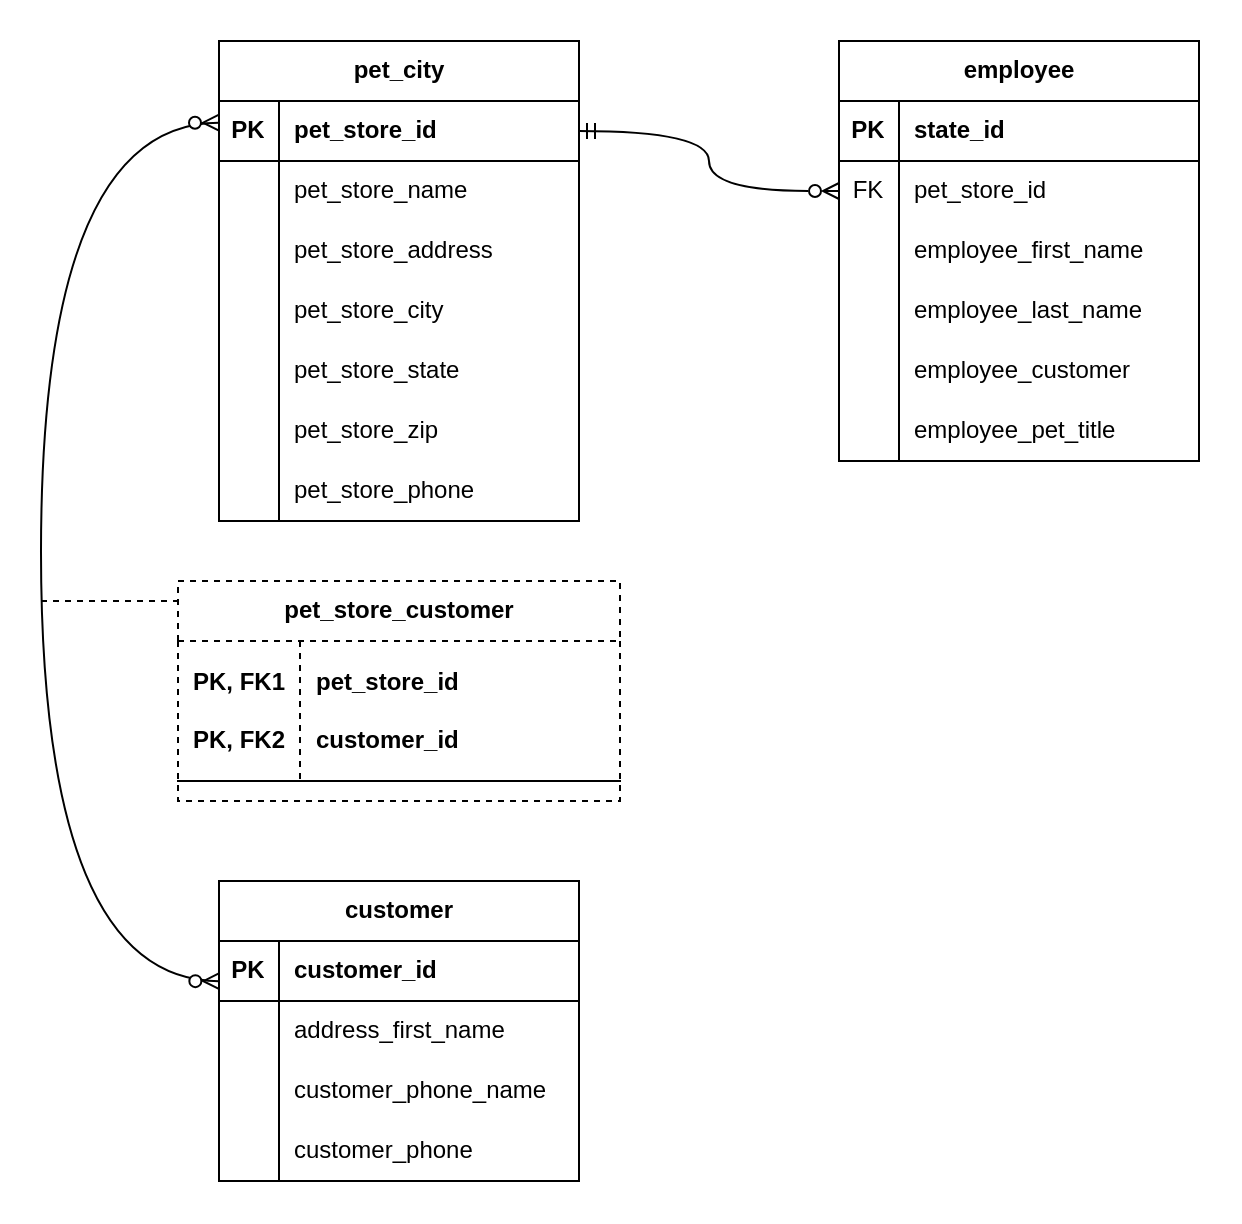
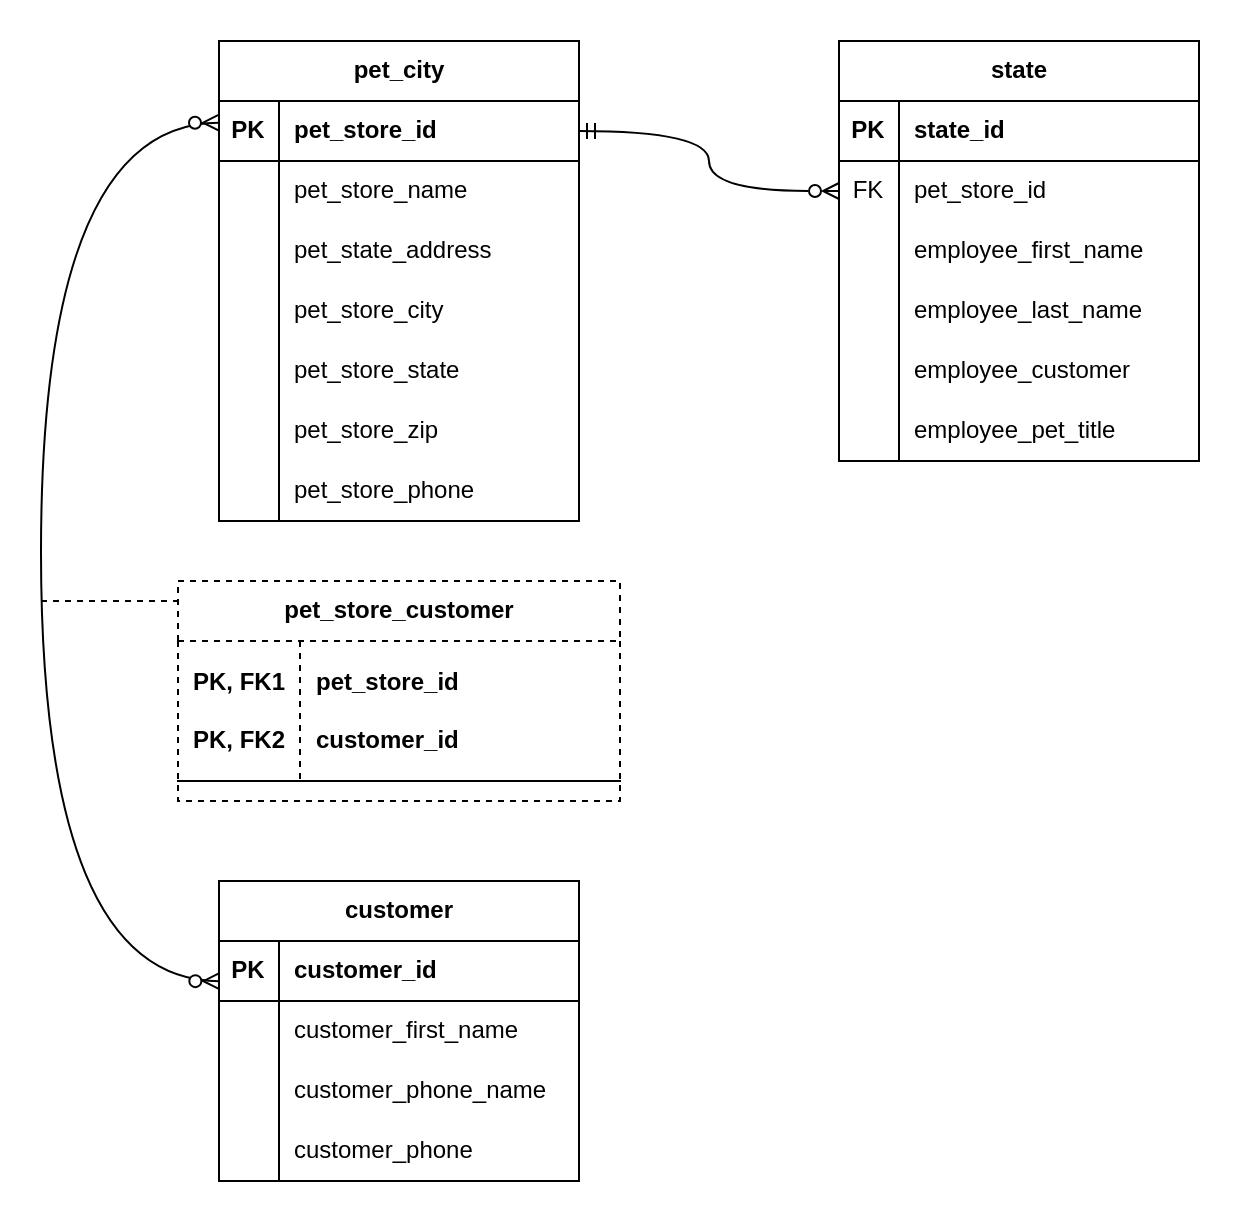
  <mxCell id="0" />
  <mxCell id="1" parent="0" />
  <mxCell id="2" value="pet_city" style="shape=table;startSize=30;container=1;collapsible=1;childLayout=tableLayout;fixedRows=1;rowLines=0;fontStyle=1;align=center;resizeLast=1;html=1;" vertex="1" parent="1"><mxGeometry x="109" y="20" width="180" height="240" as="geometry" /></mxCell>
  <mxCell id="3" value="" style="shape=tableRow;horizontal=0;startSize=0;swimlaneHead=0;swimlaneBody=0;fillColor=none;collapsible=0;dropTarget=0;points=[[0,0.5],[1,0.5]];portConstraint=eastwest;top=0;left=0;right=0;bottom=1;" vertex="1" parent="2"><mxGeometry y="30" width="180" height="30" as="geometry" /></mxCell>
  <mxCell id="4" value="PK" style="shape=partialRectangle;connectable=0;fillColor=none;top=0;left=0;bottom=0;right=0;fontStyle=1;overflow=hidden;whiteSpace=wrap;html=1;" vertex="1" parent="3"><mxGeometry width="30" height="30" as="geometry"><mxRectangle width="30" height="30" as="alternateBounds" /></mxGeometry></mxCell>
  <mxCell id="5" value="pet_store_id" style="shape=partialRectangle;connectable=0;fillColor=none;top=0;left=0;bottom=0;right=0;align=left;spacingLeft=6;fontStyle=1;overflow=hidden;whiteSpace=wrap;html=1;" vertex="1" parent="3"><mxGeometry x="30" width="150" height="30" as="geometry"><mxRectangle width="150" height="30" as="alternateBounds" /></mxGeometry></mxCell>
  <mxCell id="6" value="" style="shape=tableRow;horizontal=0;startSize=0;swimlaneHead=0;swimlaneBody=0;fillColor=none;collapsible=0;dropTarget=0;points=[[0,0.5],[1,0.5]];portConstraint=eastwest;top=0;left=0;right=0;bottom=0;" vertex="1" parent="2"><mxGeometry y="60" width="180" height="30" as="geometry" /></mxCell>
  <mxCell id="7" value="" style="shape=partialRectangle;connectable=0;fillColor=none;top=0;left=0;bottom=0;right=0;editable=1;overflow=hidden;whiteSpace=wrap;html=1;" vertex="1" parent="6"><mxGeometry width="30" height="30" as="geometry"><mxRectangle width="30" height="30" as="alternateBounds" /></mxGeometry></mxCell>
  <mxCell id="8" value="pet_store_name" style="shape=partialRectangle;connectable=0;fillColor=none;top=0;left=0;bottom=0;right=0;align=left;spacingLeft=6;overflow=hidden;whiteSpace=wrap;html=1;" vertex="1" parent="6"><mxGeometry x="30" width="150" height="30" as="geometry"><mxRectangle width="150" height="30" as="alternateBounds" /></mxGeometry></mxCell>
  <mxCell id="9" value="" style="shape=tableRow;horizontal=0;startSize=0;swimlaneHead=0;swimlaneBody=0;fillColor=none;collapsible=0;dropTarget=0;points=[[0,0.5],[1,0.5]];portConstraint=eastwest;top=0;left=0;right=0;bottom=0;" vertex="1" parent="2"><mxGeometry y="90" width="180" height="30" as="geometry" /></mxCell>
  <mxCell id="10" value="" style="shape=partialRectangle;connectable=0;fillColor=none;top=0;left=0;bottom=0;right=0;editable=1;overflow=hidden;whiteSpace=wrap;html=1;" vertex="1" parent="9"><mxGeometry width="30" height="30" as="geometry"><mxRectangle width="30" height="30" as="alternateBounds" /></mxGeometry></mxCell>
- <mxCell id="11" value="pet_store_address" style="shape=partialRectangle;connectable=0;fillColor=none;top=0;left=0;bottom=0;right=0;align=left;spacingLeft=6;overflow=hidden;whiteSpace=wrap;html=1;" vertex="1" parent="9"><mxGeometry x="30" width="150" height="30" as="geometry"><mxRectangle width="150" height="30" as="alternateBounds" /></mxGeometry></mxCell>
+ <mxCell id="11" value="pet_state_address" style="shape=partialRectangle;connectable=0;fillColor=none;top=0;left=0;bottom=0;right=0;align=left;spacingLeft=6;overflow=hidden;whiteSpace=wrap;html=1;" vertex="1" parent="9"><mxGeometry x="30" width="150" height="30" as="geometry"><mxRectangle width="150" height="30" as="alternateBounds" /></mxGeometry></mxCell>
  <mxCell id="12" value="" style="shape=tableRow;horizontal=0;startSize=0;swimlaneHead=0;swimlaneBody=0;fillColor=none;collapsible=0;dropTarget=0;points=[[0,0.5],[1,0.5]];portConstraint=eastwest;top=0;left=0;right=0;bottom=0;" vertex="1" parent="2"><mxGeometry y="120" width="180" height="30" as="geometry" /></mxCell>
  <mxCell id="13" value="" style="shape=partialRectangle;connectable=0;fillColor=none;top=0;left=0;bottom=0;right=0;editable=1;overflow=hidden;whiteSpace=wrap;html=1;" vertex="1" parent="12"><mxGeometry width="30" height="30" as="geometry"><mxRectangle width="30" height="30" as="alternateBounds" /></mxGeometry></mxCell>
  <mxCell id="14" value="pet_store_city" style="shape=partialRectangle;connectable=0;fillColor=none;top=0;left=0;bottom=0;right=0;align=left;spacingLeft=6;overflow=hidden;whiteSpace=wrap;html=1;" vertex="1" parent="12"><mxGeometry x="30" width="150" height="30" as="geometry"><mxRectangle width="150" height="30" as="alternateBounds" /></mxGeometry></mxCell>
  <mxCell id="15" style="shape=tableRow;horizontal=0;startSize=0;swimlaneHead=0;swimlaneBody=0;fillColor=none;collapsible=0;dropTarget=0;points=[[0,0.5],[1,0.5]];portConstraint=eastwest;top=0;left=0;right=0;bottom=0;" vertex="1" parent="2"><mxGeometry y="150" width="180" height="30" as="geometry" /></mxCell>
  <mxCell id="16" style="shape=partialRectangle;connectable=0;fillColor=none;top=0;left=0;bottom=0;right=0;editable=1;overflow=hidden;whiteSpace=wrap;html=1;" vertex="1" parent="15"><mxGeometry width="30" height="30" as="geometry"><mxRectangle width="30" height="30" as="alternateBounds" /></mxGeometry></mxCell>
  <mxCell id="17" value="pet_store_state" style="shape=partialRectangle;connectable=0;fillColor=none;top=0;left=0;bottom=0;right=0;align=left;spacingLeft=6;overflow=hidden;whiteSpace=wrap;html=1;" vertex="1" parent="15"><mxGeometry x="30" width="150" height="30" as="geometry"><mxRectangle width="150" height="30" as="alternateBounds" /></mxGeometry></mxCell>
  <mxCell id="18" style="shape=tableRow;horizontal=0;startSize=0;swimlaneHead=0;swimlaneBody=0;fillColor=none;collapsible=0;dropTarget=0;points=[[0,0.5],[1,0.5]];portConstraint=eastwest;top=0;left=0;right=0;bottom=0;" vertex="1" parent="2"><mxGeometry y="180" width="180" height="30" as="geometry" /></mxCell>
  <mxCell id="19" style="shape=partialRectangle;connectable=0;fillColor=none;top=0;left=0;bottom=0;right=0;editable=1;overflow=hidden;whiteSpace=wrap;html=1;" vertex="1" parent="18"><mxGeometry width="30" height="30" as="geometry"><mxRectangle width="30" height="30" as="alternateBounds" /></mxGeometry></mxCell>
  <mxCell id="20" value="pet_store_zip" style="shape=partialRectangle;connectable=0;fillColor=none;top=0;left=0;bottom=0;right=0;align=left;spacingLeft=6;overflow=hidden;whiteSpace=wrap;html=1;" vertex="1" parent="18"><mxGeometry x="30" width="150" height="30" as="geometry"><mxRectangle width="150" height="30" as="alternateBounds" /></mxGeometry></mxCell>
  <mxCell id="21" style="shape=tableRow;horizontal=0;startSize=0;swimlaneHead=0;swimlaneBody=0;fillColor=none;collapsible=0;dropTarget=0;points=[[0,0.5],[1,0.5]];portConstraint=eastwest;top=0;left=0;right=0;bottom=0;" vertex="1" parent="2"><mxGeometry y="210" width="180" height="30" as="geometry" /></mxCell>
  <mxCell id="22" style="shape=partialRectangle;connectable=0;fillColor=none;top=0;left=0;bottom=0;right=0;editable=1;overflow=hidden;whiteSpace=wrap;html=1;" vertex="1" parent="21"><mxGeometry width="30" height="30" as="geometry"><mxRectangle width="30" height="30" as="alternateBounds" /></mxGeometry></mxCell>
  <mxCell id="23" value="pet_store_phone" style="shape=partialRectangle;connectable=0;fillColor=none;top=0;left=0;bottom=0;right=0;align=left;spacingLeft=6;overflow=hidden;whiteSpace=wrap;html=1;" vertex="1" parent="21"><mxGeometry x="30" width="150" height="30" as="geometry"><mxRectangle width="150" height="30" as="alternateBounds" /></mxGeometry></mxCell>
- <mxCell id="24" value="employee" style="shape=table;startSize=30;container=1;collapsible=1;childLayout=tableLayout;fixedRows=1;rowLines=0;fontStyle=1;align=center;resizeLast=1;html=1;" vertex="1" parent="1"><mxGeometry x="419" y="20" width="180" height="210" as="geometry" /></mxCell>
+ <mxCell id="24" value="state" style="shape=table;startSize=30;container=1;collapsible=1;childLayout=tableLayout;fixedRows=1;rowLines=0;fontStyle=1;align=center;resizeLast=1;html=1;" vertex="1" parent="1"><mxGeometry x="419" y="20" width="180" height="210" as="geometry" /></mxCell>
  <mxCell id="25" value="" style="shape=tableRow;horizontal=0;startSize=0;swimlaneHead=0;swimlaneBody=0;fillColor=none;collapsible=0;dropTarget=0;points=[[0,0.5],[1,0.5]];portConstraint=eastwest;top=0;left=0;right=0;bottom=1;" vertex="1" parent="24"><mxGeometry y="30" width="180" height="30" as="geometry" /></mxCell>
  <mxCell id="26" value="PK" style="shape=partialRectangle;connectable=0;fillColor=none;top=0;left=0;bottom=0;right=0;fontStyle=1;overflow=hidden;whiteSpace=wrap;html=1;" vertex="1" parent="25"><mxGeometry width="30" height="30" as="geometry"><mxRectangle width="30" height="30" as="alternateBounds" /></mxGeometry></mxCell>
  <mxCell id="27" value="state_id" style="shape=partialRectangle;connectable=0;fillColor=none;top=0;left=0;bottom=0;right=0;align=left;spacingLeft=6;fontStyle=1;overflow=hidden;whiteSpace=wrap;html=1;" vertex="1" parent="25"><mxGeometry x="30" width="150" height="30" as="geometry"><mxRectangle width="150" height="30" as="alternateBounds" /></mxGeometry></mxCell>
  <mxCell id="28" value="" style="shape=tableRow;horizontal=0;startSize=0;swimlaneHead=0;swimlaneBody=0;fillColor=none;collapsible=0;dropTarget=0;points=[[0,0.5],[1,0.5]];portConstraint=eastwest;top=0;left=0;right=0;bottom=0;" vertex="1" parent="24"><mxGeometry y="60" width="180" height="30" as="geometry" /></mxCell>
  <mxCell id="29" value="FK" style="shape=partialRectangle;connectable=0;fillColor=none;top=0;left=0;bottom=0;right=0;editable=1;overflow=hidden;whiteSpace=wrap;html=1;" vertex="1" parent="28"><mxGeometry width="30" height="30" as="geometry"><mxRectangle width="30" height="30" as="alternateBounds" /></mxGeometry></mxCell>
  <mxCell id="30" value="pet_store_id" style="shape=partialRectangle;connectable=0;fillColor=none;top=0;left=0;bottom=0;right=0;align=left;spacingLeft=6;overflow=hidden;whiteSpace=wrap;html=1;" vertex="1" parent="28"><mxGeometry x="30" width="150" height="30" as="geometry"><mxRectangle width="150" height="30" as="alternateBounds" /></mxGeometry></mxCell>
  <mxCell id="31" value="" style="shape=tableRow;horizontal=0;startSize=0;swimlaneHead=0;swimlaneBody=0;fillColor=none;collapsible=0;dropTarget=0;points=[[0,0.5],[1,0.5]];portConstraint=eastwest;top=0;left=0;right=0;bottom=0;" vertex="1" parent="24"><mxGeometry y="90" width="180" height="30" as="geometry" /></mxCell>
  <mxCell id="32" value="" style="shape=partialRectangle;connectable=0;fillColor=none;top=0;left=0;bottom=0;right=0;editable=1;overflow=hidden;whiteSpace=wrap;html=1;" vertex="1" parent="31"><mxGeometry width="30" height="30" as="geometry"><mxRectangle width="30" height="30" as="alternateBounds" /></mxGeometry></mxCell>
  <mxCell id="33" value="employee_first_name" style="shape=partialRectangle;connectable=0;fillColor=none;top=0;left=0;bottom=0;right=0;align=left;spacingLeft=6;overflow=hidden;whiteSpace=wrap;html=1;" vertex="1" parent="31"><mxGeometry x="30" width="150" height="30" as="geometry"><mxRectangle width="150" height="30" as="alternateBounds" /></mxGeometry></mxCell>
  <mxCell id="34" value="" style="shape=tableRow;horizontal=0;startSize=0;swimlaneHead=0;swimlaneBody=0;fillColor=none;collapsible=0;dropTarget=0;points=[[0,0.5],[1,0.5]];portConstraint=eastwest;top=0;left=0;right=0;bottom=0;" vertex="1" parent="24"><mxGeometry y="120" width="180" height="30" as="geometry" /></mxCell>
  <mxCell id="35" value="" style="shape=partialRectangle;connectable=0;fillColor=none;top=0;left=0;bottom=0;right=0;editable=1;overflow=hidden;whiteSpace=wrap;html=1;" vertex="1" parent="34"><mxGeometry width="30" height="30" as="geometry"><mxRectangle width="30" height="30" as="alternateBounds" /></mxGeometry></mxCell>
  <mxCell id="36" value="employee_last_name" style="shape=partialRectangle;connectable=0;fillColor=none;top=0;left=0;bottom=0;right=0;align=left;spacingLeft=6;overflow=hidden;whiteSpace=wrap;html=1;" vertex="1" parent="34"><mxGeometry x="30" width="150" height="30" as="geometry"><mxRectangle width="150" height="30" as="alternateBounds" /></mxGeometry></mxCell>
  <mxCell id="37" style="shape=tableRow;horizontal=0;startSize=0;swimlaneHead=0;swimlaneBody=0;fillColor=none;collapsible=0;dropTarget=0;points=[[0,0.5],[1,0.5]];portConstraint=eastwest;top=0;left=0;right=0;bottom=0;" vertex="1" parent="24"><mxGeometry y="150" width="180" height="30" as="geometry" /></mxCell>
  <mxCell id="38" style="shape=partialRectangle;connectable=0;fillColor=none;top=0;left=0;bottom=0;right=0;editable=1;overflow=hidden;whiteSpace=wrap;html=1;" vertex="1" parent="37"><mxGeometry width="30" height="30" as="geometry"><mxRectangle width="30" height="30" as="alternateBounds" /></mxGeometry></mxCell>
  <mxCell id="39" value="employee_customer" style="shape=partialRectangle;connectable=0;fillColor=none;top=0;left=0;bottom=0;right=0;align=left;spacingLeft=6;overflow=hidden;whiteSpace=wrap;html=1;" vertex="1" parent="37"><mxGeometry x="30" width="150" height="30" as="geometry"><mxRectangle width="150" height="30" as="alternateBounds" /></mxGeometry></mxCell>
  <mxCell id="40" style="shape=tableRow;horizontal=0;startSize=0;swimlaneHead=0;swimlaneBody=0;fillColor=none;collapsible=0;dropTarget=0;points=[[0,0.5],[1,0.5]];portConstraint=eastwest;top=0;left=0;right=0;bottom=0;" vertex="1" parent="24"><mxGeometry y="180" width="180" height="30" as="geometry" /></mxCell>
  <mxCell id="41" style="shape=partialRectangle;connectable=0;fillColor=none;top=0;left=0;bottom=0;right=0;editable=1;overflow=hidden;whiteSpace=wrap;html=1;" vertex="1" parent="40"><mxGeometry width="30" height="30" as="geometry"><mxRectangle width="30" height="30" as="alternateBounds" /></mxGeometry></mxCell>
  <mxCell id="42" value="employee_pet_title" style="shape=partialRectangle;connectable=0;fillColor=none;top=0;left=0;bottom=0;right=0;align=left;spacingLeft=6;overflow=hidden;whiteSpace=wrap;html=1;" vertex="1" parent="40"><mxGeometry x="30" width="150" height="30" as="geometry"><mxRectangle width="150" height="30" as="alternateBounds" /></mxGeometry></mxCell>
  <mxCell id="43" value="customer" style="shape=table;startSize=30;container=1;collapsible=1;childLayout=tableLayout;fixedRows=1;rowLines=0;fontStyle=1;align=center;resizeLast=1;html=1;" vertex="1" parent="1"><mxGeometry x="109" y="440" width="180" height="150" as="geometry" /></mxCell>
  <mxCell id="44" value="" style="shape=tableRow;horizontal=0;startSize=0;swimlaneHead=0;swimlaneBody=0;fillColor=none;collapsible=0;dropTarget=0;points=[[0,0.5],[1,0.5]];portConstraint=eastwest;top=0;left=0;right=0;bottom=1;" vertex="1" parent="43"><mxGeometry y="30" width="180" height="30" as="geometry" /></mxCell>
  <mxCell id="45" value="PK" style="shape=partialRectangle;connectable=0;fillColor=none;top=0;left=0;bottom=0;right=0;fontStyle=1;overflow=hidden;whiteSpace=wrap;html=1;" vertex="1" parent="44"><mxGeometry width="30" height="30" as="geometry"><mxRectangle width="30" height="30" as="alternateBounds" /></mxGeometry></mxCell>
  <mxCell id="46" value="customer_id" style="shape=partialRectangle;connectable=0;fillColor=none;top=0;left=0;bottom=0;right=0;align=left;spacingLeft=6;fontStyle=1;overflow=hidden;whiteSpace=wrap;html=1;" vertex="1" parent="44"><mxGeometry x="30" width="150" height="30" as="geometry"><mxRectangle width="150" height="30" as="alternateBounds" /></mxGeometry></mxCell>
  <mxCell id="47" value="" style="shape=tableRow;horizontal=0;startSize=0;swimlaneHead=0;swimlaneBody=0;fillColor=none;collapsible=0;dropTarget=0;points=[[0,0.5],[1,0.5]];portConstraint=eastwest;top=0;left=0;right=0;bottom=0;" vertex="1" parent="43"><mxGeometry y="60" width="180" height="30" as="geometry" /></mxCell>
  <mxCell id="48" value="" style="shape=partialRectangle;connectable=0;fillColor=none;top=0;left=0;bottom=0;right=0;editable=1;overflow=hidden;whiteSpace=wrap;html=1;" vertex="1" parent="47"><mxGeometry width="30" height="30" as="geometry"><mxRectangle width="30" height="30" as="alternateBounds" /></mxGeometry></mxCell>
- <mxCell id="49" value="address_first_name" style="shape=partialRectangle;connectable=0;fillColor=none;top=0;left=0;bottom=0;right=0;align=left;spacingLeft=6;overflow=hidden;whiteSpace=wrap;html=1;" vertex="1" parent="47"><mxGeometry x="30" width="150" height="30" as="geometry"><mxRectangle width="150" height="30" as="alternateBounds" /></mxGeometry></mxCell>
+ <mxCell id="49" value="customer_first_name" style="shape=partialRectangle;connectable=0;fillColor=none;top=0;left=0;bottom=0;right=0;align=left;spacingLeft=6;overflow=hidden;whiteSpace=wrap;html=1;" vertex="1" parent="47"><mxGeometry x="30" width="150" height="30" as="geometry"><mxRectangle width="150" height="30" as="alternateBounds" /></mxGeometry></mxCell>
  <mxCell id="50" value="" style="shape=tableRow;horizontal=0;startSize=0;swimlaneHead=0;swimlaneBody=0;fillColor=none;collapsible=0;dropTarget=0;points=[[0,0.5],[1,0.5]];portConstraint=eastwest;top=0;left=0;right=0;bottom=0;" vertex="1" parent="43"><mxGeometry y="90" width="180" height="30" as="geometry" /></mxCell>
  <mxCell id="51" value="" style="shape=partialRectangle;connectable=0;fillColor=none;top=0;left=0;bottom=0;right=0;editable=1;overflow=hidden;whiteSpace=wrap;html=1;" vertex="1" parent="50"><mxGeometry width="30" height="30" as="geometry"><mxRectangle width="30" height="30" as="alternateBounds" /></mxGeometry></mxCell>
  <mxCell id="52" value="customer_phone_name" style="shape=partialRectangle;connectable=0;fillColor=none;top=0;left=0;bottom=0;right=0;align=left;spacingLeft=6;overflow=hidden;whiteSpace=wrap;html=1;" vertex="1" parent="50"><mxGeometry x="30" width="150" height="30" as="geometry"><mxRectangle width="150" height="30" as="alternateBounds" /></mxGeometry></mxCell>
  <mxCell id="53" value="" style="shape=tableRow;horizontal=0;startSize=0;swimlaneHead=0;swimlaneBody=0;fillColor=none;collapsible=0;dropTarget=0;points=[[0,0.5],[1,0.5]];portConstraint=eastwest;top=0;left=0;right=0;bottom=0;" vertex="1" parent="43"><mxGeometry y="120" width="180" height="30" as="geometry" /></mxCell>
  <mxCell id="54" value="" style="shape=partialRectangle;connectable=0;fillColor=none;top=0;left=0;bottom=0;right=0;editable=1;overflow=hidden;whiteSpace=wrap;html=1;" vertex="1" parent="53"><mxGeometry width="30" height="30" as="geometry"><mxRectangle width="30" height="30" as="alternateBounds" /></mxGeometry></mxCell>
  <mxCell id="55" value="customer_phone" style="shape=partialRectangle;connectable=0;fillColor=none;top=0;left=0;bottom=0;right=0;align=left;spacingLeft=6;overflow=hidden;whiteSpace=wrap;html=1;" vertex="1" parent="53"><mxGeometry x="30" width="150" height="30" as="geometry"><mxRectangle width="150" height="30" as="alternateBounds" /></mxGeometry></mxCell>
  <mxCell id="56" value="" style="edgeStyle=orthogonalEdgeStyle;fontSize=12;html=1;endArrow=ERzeroToMany;rounded=0;startArrow=ERmandOne;startFill=0;exitX=1;exitY=0.5;exitDx=0;exitDy=0;curved=1;endFill=0;" edge="1" parent="1" source="3" target="28"><mxGeometry width="100" height="100" relative="1" as="geometry"><mxPoint x="199" y="15" as="sourcePoint" /><mxPoint x="419" y="95" as="targetPoint" /></mxGeometry></mxCell>
  <mxCell id="57" value="" style="fontSize=12;html=1;endArrow=ERzeroToMany;endFill=1;startArrow=ERzeroToMany;rounded=0;exitX=-0.01;exitY=0.362;exitDx=0;exitDy=0;entryX=0.001;entryY=0.669;entryDx=0;entryDy=0;edgeStyle=orthogonalEdgeStyle;curved=1;exitPerimeter=0;entryPerimeter=0;" edge="1" parent="1" target="44"><mxGeometry width="100" height="100" relative="1" as="geometry"><mxPoint x="109" y="60.86" as="sourcePoint" /><mxPoint x="106.84" y="375.85" as="targetPoint" /><Array as="points"><mxPoint x="20" y="61" /><mxPoint x="20" y="490" /></Array></mxGeometry></mxCell>
  <mxCell id="58" value="pet_store_customer" style="shape=table;startSize=30;container=1;collapsible=1;childLayout=tableLayout;fixedRows=1;rowLines=0;fontStyle=1;align=center;resizeLast=1;html=1;dashed=1;" vertex="1" parent="1"><mxGeometry x="88.5" y="290" width="221" height="110" as="geometry" /></mxCell>
  <mxCell id="59" value="" style="shape=tableRow;horizontal=0;startSize=0;swimlaneHead=0;swimlaneBody=0;fillColor=none;collapsible=0;dropTarget=0;points=[[0,0.5],[1,0.5]];portConstraint=eastwest;top=0;left=0;right=0;bottom=1;" vertex="1" parent="58"><mxGeometry y="30" width="221" height="70" as="geometry" /></mxCell>
  <mxCell id="60" value="PK, FK1&lt;br&gt;&lt;br&gt;PK, FK2" style="shape=partialRectangle;connectable=0;fillColor=none;top=0;left=0;bottom=0;right=0;fontStyle=1;overflow=hidden;whiteSpace=wrap;html=1;" vertex="1" parent="59"><mxGeometry width="61" height="70" as="geometry"><mxRectangle width="61" height="70" as="alternateBounds" /></mxGeometry></mxCell>
  <mxCell id="61" value="pet_store_id&lt;br&gt;&lt;br&gt;customer_id" style="shape=partialRectangle;connectable=0;fillColor=none;top=0;left=0;bottom=0;right=0;align=left;spacingLeft=6;fontStyle=1;overflow=hidden;whiteSpace=wrap;html=1;" vertex="1" parent="59"><mxGeometry x="61" width="160" height="70" as="geometry"><mxRectangle width="160" height="70" as="alternateBounds" /></mxGeometry></mxCell>
  <mxCell id="62" value="" style="endArrow=none;html=1;rounded=0;dashed=1;" edge="1" parent="1"><mxGeometry relative="1" as="geometry"><mxPoint x="20" y="300" as="sourcePoint" /><mxPoint x="90" y="300" as="targetPoint" /></mxGeometry></mxCell>
